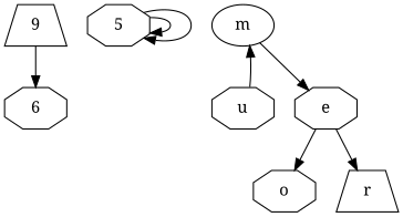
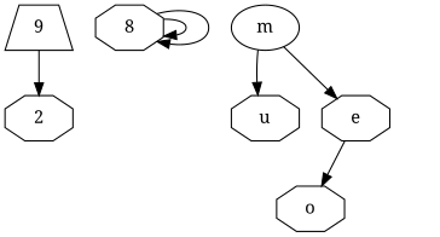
  digraph {
    fontname="Noto Serif"
    node [color=null fontname="Noto Serif" shape=octagon]
    edge [fontname="Noto Serif"]
    n1 [label=9 shape=trapezium]
-   2 [label=6]
-   5
+   2
+   5 [label=8]
    m [shape=ellipse]
    u
    e
    o
-   r [shape=trapezium]
    n1 -> 2
    5 -> 5
    5 -> 5
    m -> e
-   u -> m
+   m -> u
    e -> o
-   e -> r
  }
